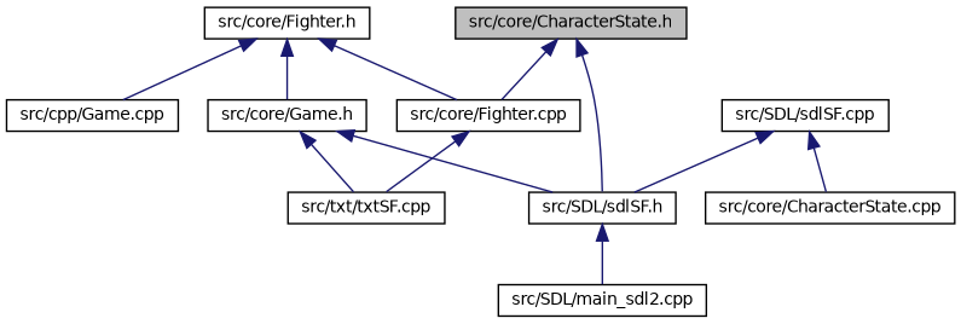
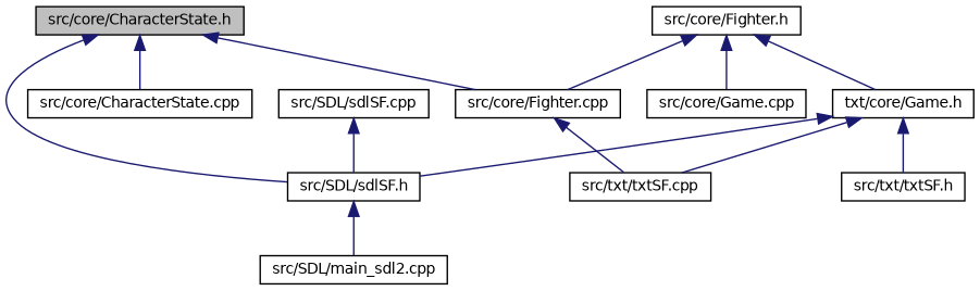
  digraph {
    node [color=black fillcolor=white fontname=Helvetica fontsize=10 shape=record style=filled]
    edge [color=midnightblue dir=back fontname=Helvetica fontsize=10 labelfontname=Helvetica labelfontsize=10 style=solid]
    n1 [fillcolor=grey75 fontcolor=black height=0.2 label="src/core/CharacterState.h" width=0.4]
    n2 [height=0.2 label="src/core/CharacterState.cpp" width=0.4]
    n3 [height=0.2 label="src/core/Fighter.cpp" width=0.4]
    n4 [height=0.2 label="src/SDL/sdlSF.h" width=0.4]
    n5 [height=0.2 label="src/txt/txtSF.cpp" width=0.4]
    n6 [height=0.2 label="src/core/Fighter.h" width=0.4]
-   n7 [height=0.2 label="src/cpp/Game.cpp" width=0.4]
-   n8 [height=0.2 label="src/core/Game.h" width=0.4]
+   n7 [height=0.2 label="src/core/Game.cpp" width=0.4]
+   n8 [height=0.2 label="txt/core/Game.h" width=0.4]
    n9 [height=0.2 label="src/SDL/main_sdl2.cpp" width=0.4]
+   n10 [height=0.2 label="src/txt/txtSF.h" width=0.4]
    n11 [height=0.2 label="src/SDL/sdlSF.cpp" width=0.4]
-   n11 -> n2
+   n1 -> n2
    n1 -> n3
    n1 -> n4
    n3 -> n5
    n4 -> n9
    n6 -> n3
    n6 -> n7
    n6 -> n8
    n8 -> n4
    n8 -> n5
+   n8 -> n10
    n11 -> n4
  }
